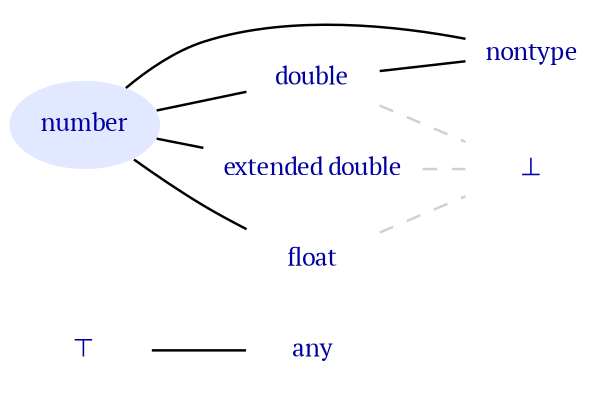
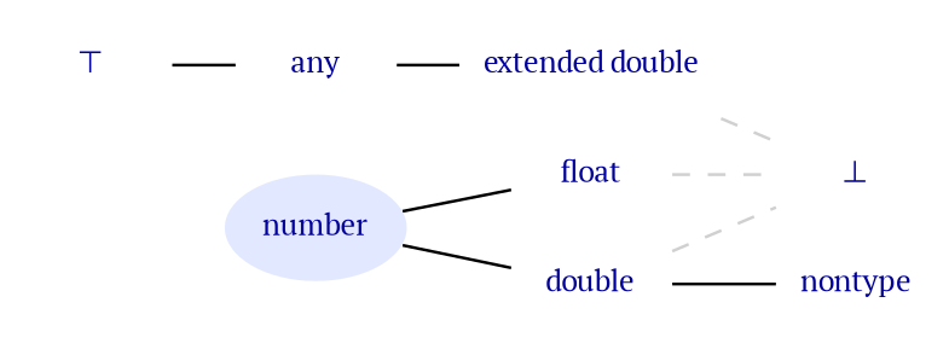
  strict graph {
    fontname="PT Serif"
    nodesep=0.0125
    rankdir=LR
    ranksep=0.25
    node [fontcolor="#0000A0" fontname="PT Serif" fontsize=10 shape=plaintext]
    edge [fontname="PT Serif"]
    "⊤"
    any
    number [fillcolor="#E2E8FF" peripheries=0 shape=ellipse style=filled]
    nontype
    double
    n6 [label="extended double"]
    float
    "⊥"
    "⊤" -- any
    number -- double
-   number -- n6
+   any -- n6
    number -- float
-   nontype -- number
    double -- nontype
    double -- "⊥" [color="#d0d0d0" style=dashed]
    n6 -- "⊥" [color="#d0d0d0" style=dashed]
    float -- "⊥" [color="#d0d0d0" style=dashed]
  }
